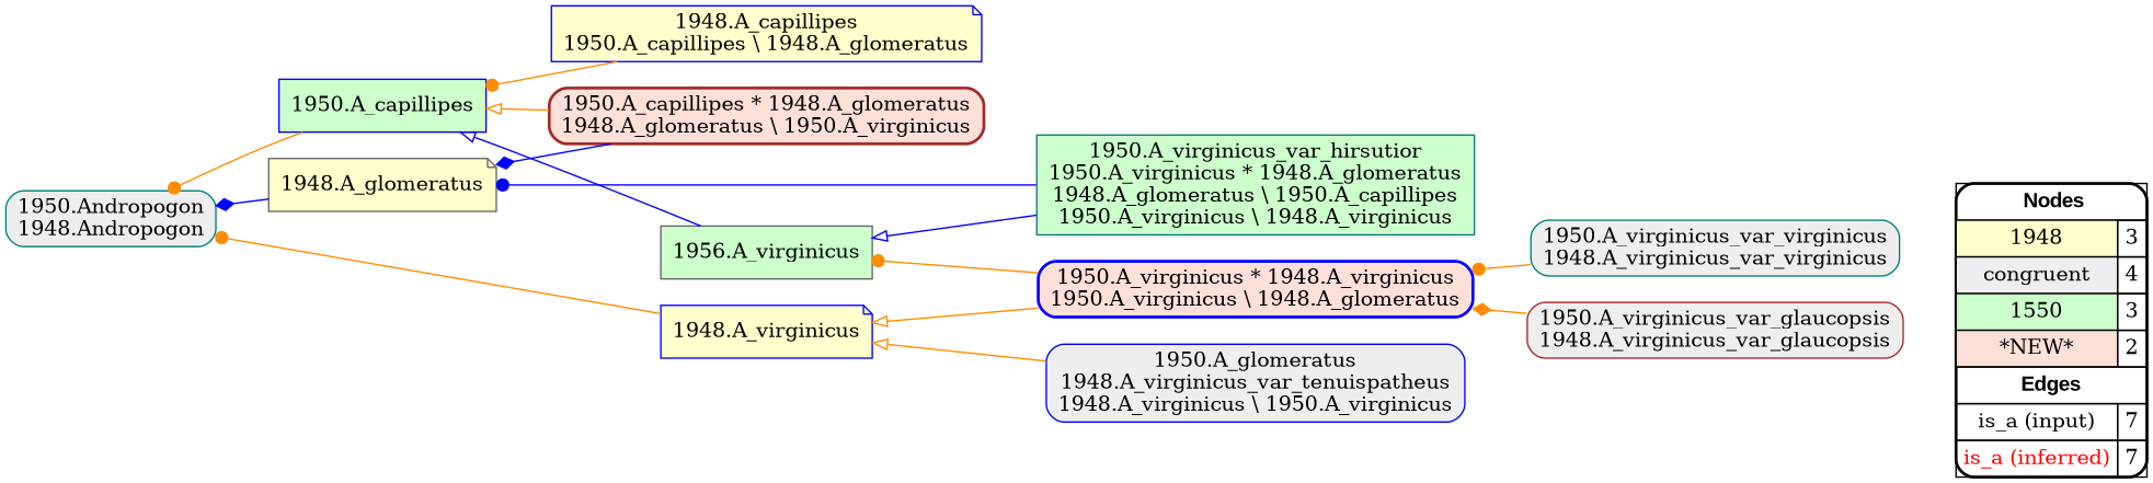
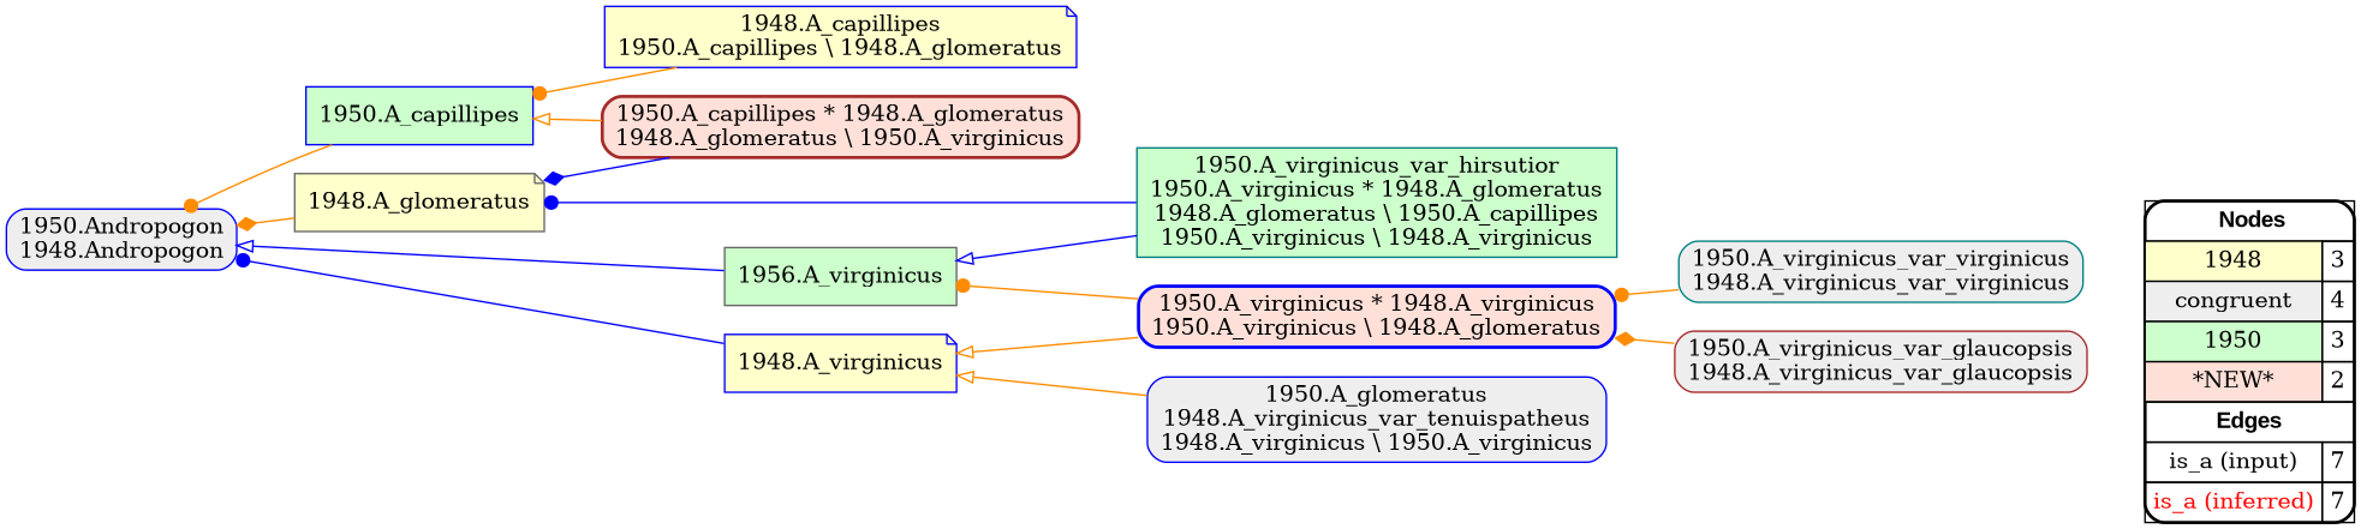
  digraph {
    fontname="DejaVu Serif"
    rankdir=RL
    node [fillcolor="#EEEEEE" fontname="DejaVu Serif" shape=box style=filled color=blue]
    edge [arrowhead=dot color=darkorange constraint=true fontname="DejaVu Serif" penwidth=1 style=solid]
-   n1 [fillcolor=white label=<   <TABLE BORDER="0" CELLBORDER="1" CELLSPACING="0" CELLPADDING="4">  <TR> <TD COLSPAN="2"><font face="Arial Black"> Nodes</font></TD> </TR>  <TR>   <TD bgcolor="#FFFFCC" fontname="helvetica">1948</TD>   <TD>3</TD>   </TR>  <TR>   <TD bgcolor="#EEEEEE" fontname="helvetica">congruent</TD>   <TD>4</TD>   </TR>  <TR>   <TD bgcolor="#CCFFCC" fontname="helvetica">1550</TD>   <TD>3</TD>   </TR>  <TR>   <TD bgcolor="#FFE0D8" fontname="helvetica">*NEW*</TD>   <TD>2</TD>   </TR>  <TR> <TD COLSPAN="2"><font face = "Arial Black"> Edges </font></TD> </TR>  <TR>   <TD><font color ="#000000">is_a (input)</font></TD><TD>7</TD> </TR> <TR>   <TD><font color ="#FF0000">is_a (inferred)</font></TD><TD>7</TD> </TR> </TABLE>   > margin=0 style="filled,rounded,bold" color=""]
+   n1 [fillcolor=white label=<   <TABLE BORDER="0" CELLBORDER="1" CELLSPACING="0" CELLPADDING="4">  <TR> <TD COLSPAN="2"><font face="Arial Black"> Nodes</font></TD> </TR>  <TR>   <TD bgcolor="#FFFFCC" fontname="helvetica">1948</TD>   <TD>3</TD>   </TR>  <TR>   <TD bgcolor="#EEEEEE" fontname="helvetica">congruent</TD>   <TD>4</TD>   </TR>  <TR>   <TD bgcolor="#CCFFCC" fontname="helvetica">1950</TD>   <TD>3</TD>   </TR>  <TR>   <TD bgcolor="#FFE0D8" fontname="helvetica">*NEW*</TD>   <TD>2</TD>   </TR>  <TR> <TD COLSPAN="2"><font face = "Arial Black"> Edges </font></TD> </TR>  <TR>   <TD><font color ="#000000">is_a (input)</font></TD><TD>7</TD> </TR> <TR>   <TD><font color ="#FF0000">is_a (inferred)</font></TD><TD>7</TD> </TR> </TABLE>   > margin=0 style="filled,rounded,bold" color=""]
    "1948.A_capillipes\n1950.A_capillipes \\ 1948.A_glomeratus" [fillcolor="#FFFFCC" shape=note]
    "1950.A_capillipes" [fillcolor="#CCFFCC"]
-   "1950.Andropogon\n1948.Andropogon" [color=teal style="filled,rounded"]
+   "1950.Andropogon\n1948.Andropogon" [style="filled,rounded"]
    "1948.A_virginicus" [fillcolor="#FFFFCC" shape=note]
    "1948.A_glomeratus" [color=gray40 fillcolor="#FFFFCC" shape=note]
    "1950.A_virginicus_var_virginicus\n1948.A_virginicus_var_virginicus" [color=teal style="filled,rounded"]
    "1950.A_virginicus * 1948.A_virginicus\n1950.A_virginicus \\ 1948.A_glomeratus" [fillcolor="#FFE0D8" style="filled,rounded,bold"]
    n9 [color=gray40 fillcolor="#CCFFCC" label="1956.A_virginicus"]
    "1950.A_virginicus_var_glaucopsis\n1948.A_virginicus_var_glaucopsis" [color=brown style="filled,rounded"]
    "1950.A_glomeratus\n1948.A_virginicus_var_tenuispatheus\n1948.A_virginicus \\ 1950.A_virginicus" [style="filled,rounded"]
    "1950.A_virginicus_var_hirsutior\n1950.A_virginicus * 1948.A_glomeratus\n1948.A_glomeratus \\ 1950.A_capillipes\n1950.A_virginicus \\ 1948.A_virginicus" [color=teal fillcolor="#CCFFCC"]
    "1950.A_capillipes * 1948.A_glomeratus\n1948.A_glomeratus \\ 1950.A_virginicus" [color=brown fillcolor="#FFE0D8" style="filled,rounded,bold"]
    subgraph sub_1 {
      rank=source
      n1
    }
    "1948.A_capillipes\n1950.A_capillipes \\ 1948.A_glomeratus" -> "1950.A_capillipes"
    "1950.A_capillipes" -> "1950.Andropogon\n1948.Andropogon"
-   "1948.A_virginicus" -> "1950.Andropogon\n1948.Andropogon"
-   "1948.A_glomeratus" -> "1950.Andropogon\n1948.Andropogon" [arrowhead=diamond color=blue]
+   "1948.A_virginicus" -> "1950.Andropogon\n1948.Andropogon" [color=blue]
+   "1948.A_glomeratus" -> "1950.Andropogon\n1948.Andropogon" [arrowhead=diamond]
    "1950.A_virginicus_var_virginicus\n1948.A_virginicus_var_virginicus" -> "1950.A_virginicus * 1948.A_virginicus\n1950.A_virginicus \\ 1948.A_glomeratus"
    "1950.A_virginicus * 1948.A_virginicus\n1950.A_virginicus \\ 1948.A_glomeratus" -> "1948.A_virginicus" [arrowhead=onormal]
    "1950.A_virginicus * 1948.A_virginicus\n1950.A_virginicus \\ 1948.A_glomeratus" -> n9
-   n9 -> "1950.A_capillipes" [arrowhead=onormal color=blue]
+   n9 -> "1950.Andropogon\n1948.Andropogon" [arrowhead=onormal color=blue]
    "1950.A_virginicus_var_glaucopsis\n1948.A_virginicus_var_glaucopsis" -> "1950.A_virginicus * 1948.A_virginicus\n1950.A_virginicus \\ 1948.A_glomeratus" [arrowhead=diamond]
    "1950.A_glomeratus\n1948.A_virginicus_var_tenuispatheus\n1948.A_virginicus \\ 1950.A_virginicus" -> "1948.A_virginicus" [arrowhead=onormal]
    "1950.A_virginicus_var_hirsutior\n1950.A_virginicus * 1948.A_glomeratus\n1948.A_glomeratus \\ 1950.A_capillipes\n1950.A_virginicus \\ 1948.A_virginicus" -> "1948.A_glomeratus" [color=blue]
    "1950.A_virginicus_var_hirsutior\n1950.A_virginicus * 1948.A_glomeratus\n1948.A_glomeratus \\ 1950.A_capillipes\n1950.A_virginicus \\ 1948.A_virginicus" -> n9 [arrowhead=onormal color=blue]
    "1950.A_capillipes * 1948.A_glomeratus\n1948.A_glomeratus \\ 1950.A_virginicus" -> "1950.A_capillipes" [arrowhead=onormal]
    "1950.A_capillipes * 1948.A_glomeratus\n1948.A_glomeratus \\ 1950.A_virginicus" -> "1948.A_glomeratus" [arrowhead=diamond color=blue]
  }
